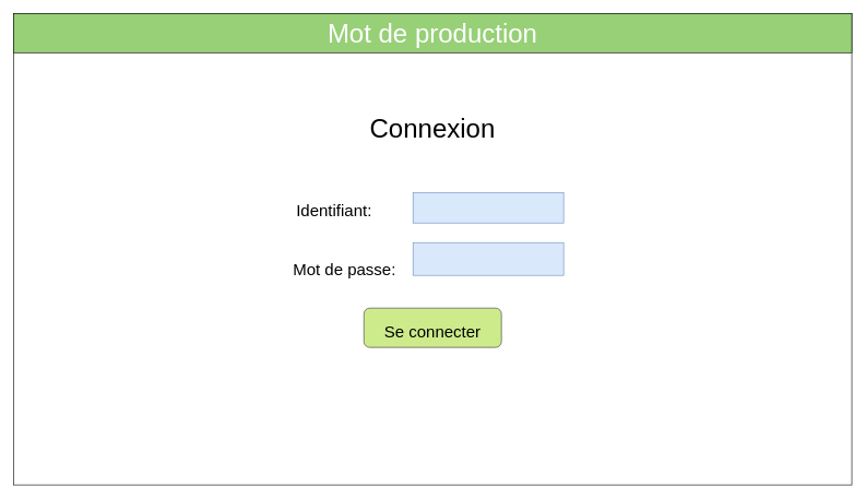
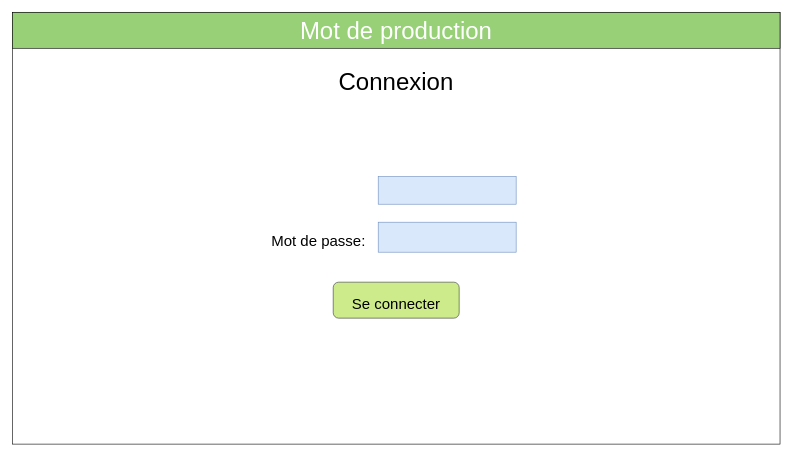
  <mxCell id="0" />
  <mxCell id="1" parent="0" />
  <mxCell id="2" value="" style="rounded=0;whiteSpace=wrap;html=1;" vertex="1" parent="1"><mxGeometry x="20" y="20" width="1280" height="720" as="geometry" /></mxCell>
- <mxCell id="3" value="Connexion" style="text;html=1;strokeColor=none;fillColor=none;align=center;verticalAlign=middle;whiteSpace=wrap;rounded=0;fontSize=40;" vertex="1" parent="1"><mxGeometry x="420" y="170" width="480" height="50" as="geometry" /></mxCell>
+ <mxCell id="3" value="Connexion" style="text;html=1;strokeColor=none;fillColor=none;align=center;verticalAlign=middle;whiteSpace=wrap;rounded=0;fontSize=40;" vertex="1" parent="1"><mxGeometry x="420" y="110" width="480" height="50" as="geometry" /></mxCell>
  <mxCell id="4" value="" style="rounded=0;whiteSpace=wrap;html=1;fontSize=40;fillColor=#dae8fc;strokeColor=#6c8ebf;" vertex="1" parent="1"><mxGeometry x="630" y="294" width="230" height="46" as="geometry" /></mxCell>
  <mxCell id="5" value="" style="rounded=0;whiteSpace=wrap;html=1;fontSize=40;fillColor=#dae8fc;strokeColor=#6c8ebf;" vertex="1" parent="1"><mxGeometry x="630" y="370" width="230" height="50" as="geometry" /></mxCell>
- <mxCell id="6" value="&lt;font style=&quot;font-size: 25px&quot;&gt;Identifiant:&lt;/font&gt;" style="text;html=1;strokeColor=none;fillColor=none;align=left;verticalAlign=middle;whiteSpace=wrap;rounded=0;fontSize=40;shadow=0;comic=0;glass=0;" vertex="1" parent="1"><mxGeometry x="450" y="290" width="140" height="50" as="geometry" /></mxCell>
- <mxCell id="7" value="&lt;font style=&quot;font-size: 25px&quot;&gt;Mot de passe:&lt;/font&gt;" style="text;html=1;strokeColor=none;fillColor=none;align=left;verticalAlign=middle;whiteSpace=wrap;rounded=0;fontSize=40;" vertex="1" parent="1"><mxGeometry x="445" y="380" width="160" height="50" as="geometry" /></mxCell>
+ <mxCell id="7" value="&lt;font style=&quot;font-size: 25px&quot;&gt;Mot de passe:&lt;/font&gt;" style="text;html=1;strokeColor=none;fillColor=none;align=left;verticalAlign=middle;whiteSpace=wrap;rounded=0;fontSize=40;" vertex="1" parent="1"><mxGeometry x="450" y="370" width="160" height="50" as="geometry" /></mxCell>
  <mxCell id="8" value="&lt;font style=&quot;font-size: 25px&quot;&gt;Se connecter&lt;/font&gt;" style="whiteSpace=wrap;html=1;shadow=0;glass=0;comic=0;fontSize=40;align=center;fillColor=#cdeb8b;strokeColor=#36393d;rounded=1;" vertex="1" parent="1"><mxGeometry x="555" y="470" width="210" height="60" as="geometry" /></mxCell>
  <mxCell id="9" value="" style="rounded=0;whiteSpace=wrap;html=1;shadow=0;glass=0;comic=0;fontSize=40;align=center;fillColor=#97D077;strokeColor=#000000;" vertex="1" parent="1"><mxGeometry x="20" y="20" width="1280" height="60" as="geometry" /></mxCell>
  <mxCell id="10" value="Mot de production" style="text;html=1;align=center;verticalAlign=middle;whiteSpace=wrap;rounded=0;shadow=0;glass=0;comic=0;fontSize=40;labelBackgroundColor=none;labelBorderColor=none;fontStyle=0;fontColor=#FFFFFF;" vertex="1" parent="1"><mxGeometry x="420" y="30" width="480" height="40" as="geometry" /></mxCell>
